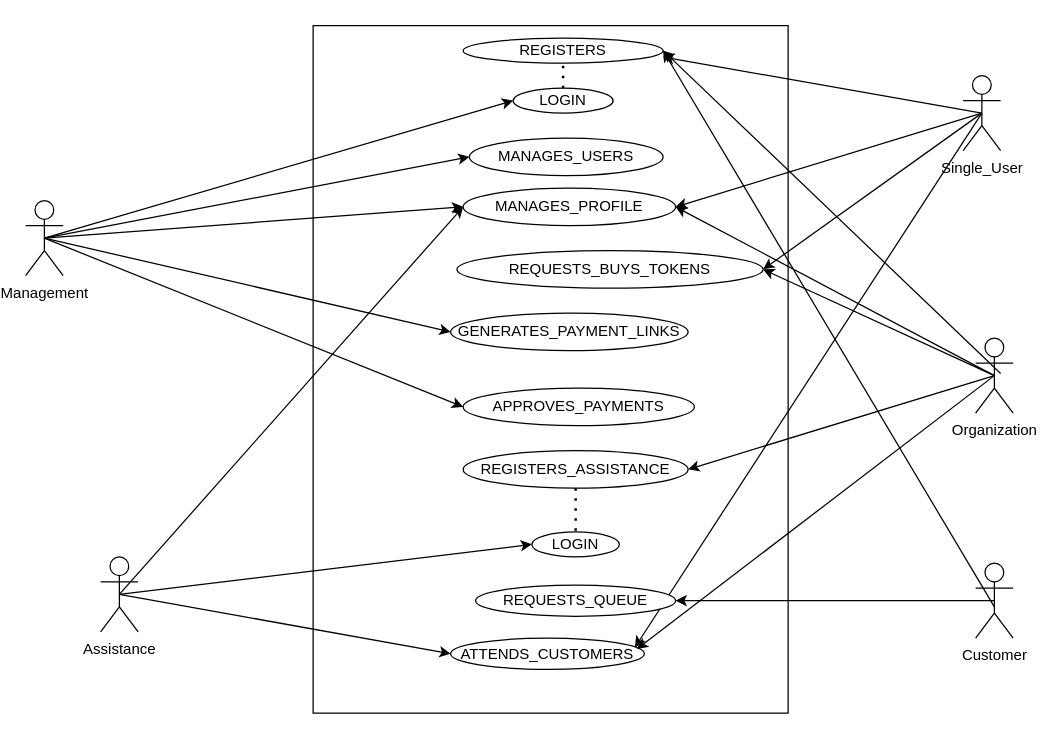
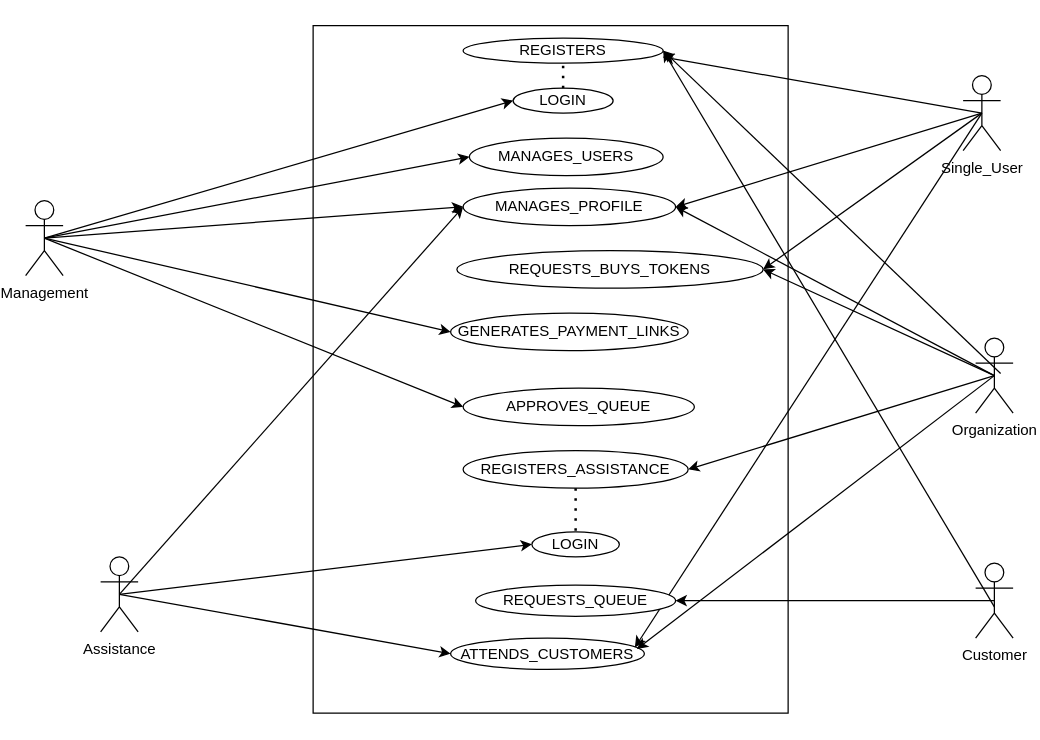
  <mxCell id="0" />
  <mxCell id="1" parent="0" />
  <mxCell id="2" value="Management&lt;div&gt;&lt;br&gt;&lt;/div&gt;" style="shape=umlActor;verticalLabelPosition=bottom;verticalAlign=top;html=1;outlineConnect=0;" vertex="1" parent="1"><mxGeometry x="20" y="160" width="30" height="60" as="geometry" /></mxCell>
  <mxCell id="3" value="&lt;div&gt;Single_User&lt;/div&gt;" style="shape=umlActor;verticalLabelPosition=bottom;verticalAlign=top;html=1;outlineConnect=0;" vertex="1" parent="1"><mxGeometry x="770" y="60" width="30" height="60" as="geometry" /></mxCell>
  <mxCell id="4" value="&lt;div&gt;Organization&lt;/div&gt;" style="shape=umlActor;verticalLabelPosition=bottom;verticalAlign=top;html=1;outlineConnect=0;" vertex="1" parent="1"><mxGeometry x="780" y="270" width="30" height="60" as="geometry" /></mxCell>
  <mxCell id="5" value="" style="rounded=0;whiteSpace=wrap;html=1;" vertex="1" parent="1"><mxGeometry x="250" y="20" width="380" height="550" as="geometry" /></mxCell>
  <mxCell id="6" value="REGISTERS" style="ellipse;whiteSpace=wrap;html=1;" vertex="1" parent="1"><mxGeometry x="370" y="30" width="160" height="20" as="geometry" /></mxCell>
  <mxCell id="7" value="" style="endArrow=classic;html=1;rounded=0;exitX=0.5;exitY=0.5;exitDx=0;exitDy=0;exitPerimeter=0;entryX=0.998;entryY=0.753;entryDx=0;entryDy=0;entryPerimeter=0;" edge="1" parent="1" source="3" target="6"><mxGeometry width="50" height="50" relative="1" as="geometry"><mxPoint x="430" y="300" as="sourcePoint" /><mxPoint x="530" y="51" as="targetPoint" /></mxGeometry></mxCell>
  <mxCell id="8" value="" style="endArrow=classic;html=1;rounded=0;entryX=1;entryY=0.5;entryDx=0;entryDy=0;exitX=0.5;exitY=0.5;exitDx=0;exitDy=0;exitPerimeter=0;" edge="1" parent="1" target="6"><mxGeometry width="50" height="50" relative="1" as="geometry"><mxPoint x="800" y="298.31" as="sourcePoint" /><mxPoint x="526.18" y="50" as="targetPoint" /></mxGeometry></mxCell>
  <mxCell id="9" value="LOGIN" style="ellipse;whiteSpace=wrap;html=1;" vertex="1" parent="1"><mxGeometry x="410" y="70" width="80" height="20" as="geometry" /></mxCell>
  <mxCell id="10" value="" style="endArrow=none;dashed=1;html=1;dashPattern=1 3;strokeWidth=2;rounded=0;exitX=0.5;exitY=0;exitDx=0;exitDy=0;entryX=0.5;entryY=1;entryDx=0;entryDy=0;" edge="1" parent="1" source="9" target="6"><mxGeometry width="50" height="50" relative="1" as="geometry"><mxPoint x="430" y="300" as="sourcePoint" /><mxPoint x="440" y="80" as="targetPoint" /></mxGeometry></mxCell>
  <mxCell id="11" value="REQUESTS_BUYS_TOKENS" style="ellipse;whiteSpace=wrap;html=1;" vertex="1" parent="1"><mxGeometry x="365" y="200" width="245" height="30" as="geometry" /></mxCell>
  <mxCell id="12" value="" style="endArrow=classic;html=1;rounded=0;entryX=1;entryY=0.5;entryDx=0;entryDy=0;exitX=0.5;exitY=0.5;exitDx=0;exitDy=0;exitPerimeter=0;" edge="1" parent="1" source="3" target="11"><mxGeometry width="50" height="50" relative="1" as="geometry"><mxPoint x="430" y="300" as="sourcePoint" /><mxPoint x="480" y="250" as="targetPoint" /></mxGeometry></mxCell>
  <mxCell id="13" value="" style="endArrow=classic;html=1;rounded=0;exitX=0.5;exitY=0.5;exitDx=0;exitDy=0;exitPerimeter=0;entryX=1;entryY=0.5;entryDx=0;entryDy=0;" edge="1" parent="1" source="4" target="11"><mxGeometry width="50" height="50" relative="1" as="geometry"><mxPoint x="430" y="300" as="sourcePoint" /><mxPoint x="480" y="250" as="targetPoint" /></mxGeometry></mxCell>
  <mxCell id="14" value="" style="endArrow=classic;html=1;rounded=0;exitX=0.5;exitY=0.5;exitDx=0;exitDy=0;exitPerimeter=0;entryX=0;entryY=0.5;entryDx=0;entryDy=0;" edge="1" parent="1" source="2" target="9"><mxGeometry width="50" height="50" relative="1" as="geometry"><mxPoint x="430" y="300" as="sourcePoint" /><mxPoint x="480" y="250" as="targetPoint" /></mxGeometry></mxCell>
  <mxCell id="15" value="MANAGES_PROFILE" style="ellipse;whiteSpace=wrap;html=1;" vertex="1" parent="1"><mxGeometry x="370" y="150" width="170" height="30" as="geometry" /></mxCell>
  <mxCell id="16" value="" style="endArrow=classic;html=1;rounded=0;exitX=0.5;exitY=0.5;exitDx=0;exitDy=0;exitPerimeter=0;entryX=0;entryY=0.5;entryDx=0;entryDy=0;" edge="1" parent="1" source="2" target="15"><mxGeometry width="50" height="50" relative="1" as="geometry"><mxPoint x="430" y="300" as="sourcePoint" /><mxPoint x="480" y="250" as="targetPoint" /></mxGeometry></mxCell>
  <mxCell id="17" value="" style="endArrow=classic;html=1;rounded=0;entryX=1;entryY=0.5;entryDx=0;entryDy=0;exitX=0.5;exitY=0.5;exitDx=0;exitDy=0;exitPerimeter=0;" edge="1" parent="1" source="3" target="15"><mxGeometry width="50" height="50" relative="1" as="geometry"><mxPoint x="430" y="300" as="sourcePoint" /><mxPoint x="480" y="250" as="targetPoint" /></mxGeometry></mxCell>
  <mxCell id="18" value="" style="endArrow=classic;html=1;rounded=0;entryX=1;entryY=0.5;entryDx=0;entryDy=0;exitX=0.5;exitY=0.5;exitDx=0;exitDy=0;exitPerimeter=0;" edge="1" parent="1" source="4" target="15"><mxGeometry width="50" height="50" relative="1" as="geometry"><mxPoint x="430" y="300" as="sourcePoint" /><mxPoint x="480" y="250" as="targetPoint" /></mxGeometry></mxCell>
  <mxCell id="19" value="Assistance" style="shape=umlActor;verticalLabelPosition=bottom;verticalAlign=top;html=1;outlineConnect=0;" vertex="1" parent="1"><mxGeometry x="80" y="445" width="30" height="60" as="geometry" /></mxCell>
  <mxCell id="20" value="REGISTERS_ASSISTANCE" style="ellipse;whiteSpace=wrap;html=1;" vertex="1" parent="1"><mxGeometry x="370" y="360" width="180" height="30" as="geometry" /></mxCell>
  <mxCell id="21" value="LOGIN" style="ellipse;whiteSpace=wrap;html=1;" vertex="1" parent="1"><mxGeometry x="425" y="425" width="70" height="20" as="geometry" /></mxCell>
  <mxCell id="22" value="" style="endArrow=none;dashed=1;html=1;dashPattern=1 3;strokeWidth=2;rounded=0;exitX=0.5;exitY=1;exitDx=0;exitDy=0;" edge="1" parent="1" source="20" target="21"><mxGeometry width="50" height="50" relative="1" as="geometry"><mxPoint x="430" y="300" as="sourcePoint" /><mxPoint x="480" y="250" as="targetPoint" /></mxGeometry></mxCell>
  <mxCell id="23" value="" style="endArrow=classic;html=1;rounded=0;exitX=0.5;exitY=0.5;exitDx=0;exitDy=0;exitPerimeter=0;entryX=0;entryY=0.5;entryDx=0;entryDy=0;" edge="1" parent="1" source="19" target="21"><mxGeometry width="50" height="50" relative="1" as="geometry"><mxPoint x="430" y="300" as="sourcePoint" /><mxPoint x="480" y="250" as="targetPoint" /></mxGeometry></mxCell>
  <mxCell id="24" value="MANAGES_USERS" style="ellipse;whiteSpace=wrap;html=1;" vertex="1" parent="1"><mxGeometry x="375" y="110" width="155" height="30" as="geometry" /></mxCell>
  <mxCell id="25" value="" style="endArrow=classic;html=1;rounded=0;exitX=0.5;exitY=0.5;exitDx=0;exitDy=0;exitPerimeter=0;entryX=0;entryY=0.5;entryDx=0;entryDy=0;" edge="1" parent="1" source="2" target="24"><mxGeometry width="50" height="50" relative="1" as="geometry"><mxPoint x="430" y="300" as="sourcePoint" /><mxPoint x="480" y="250" as="targetPoint" /></mxGeometry></mxCell>
  <mxCell id="26" value="ATTENDS_CUSTOMERS" style="ellipse;whiteSpace=wrap;html=1;" vertex="1" parent="1"><mxGeometry x="360" y="510" width="155" height="25" as="geometry" /></mxCell>
  <mxCell id="27" value="" style="endArrow=classic;html=1;rounded=0;entryX=0.961;entryY=0.351;entryDx=0;entryDy=0;entryPerimeter=0;exitX=0.5;exitY=0.5;exitDx=0;exitDy=0;exitPerimeter=0;" edge="1" parent="1" source="4" target="26"><mxGeometry width="50" height="50" relative="1" as="geometry"><mxPoint x="430" y="400" as="sourcePoint" /><mxPoint x="480" y="350" as="targetPoint" /></mxGeometry></mxCell>
  <mxCell id="28" value="" style="endArrow=classic;html=1;rounded=0;entryX=0.951;entryY=0.298;entryDx=0;entryDy=0;entryPerimeter=0;exitX=0.5;exitY=0.5;exitDx=0;exitDy=0;exitPerimeter=0;" edge="1" parent="1" source="3" target="26"><mxGeometry width="50" height="50" relative="1" as="geometry"><mxPoint x="780" y="94" as="sourcePoint" /><mxPoint x="570" y="220" as="targetPoint" /><Array as="points" /></mxGeometry></mxCell>
  <mxCell id="29" value="" style="endArrow=classic;html=1;rounded=0;exitX=0.5;exitY=0.5;exitDx=0;exitDy=0;exitPerimeter=0;entryX=0;entryY=0.5;entryDx=0;entryDy=0;" edge="1" parent="1" source="19" target="26"><mxGeometry width="50" height="50" relative="1" as="geometry"><mxPoint x="430" y="400" as="sourcePoint" /><mxPoint x="480" y="350" as="targetPoint" /></mxGeometry></mxCell>
  <mxCell id="30" value="" style="endArrow=classic;html=1;rounded=0;entryX=0;entryY=0.5;entryDx=0;entryDy=0;exitX=0.5;exitY=0.5;exitDx=0;exitDy=0;exitPerimeter=0;" edge="1" parent="1" source="19" target="15"><mxGeometry width="50" height="50" relative="1" as="geometry"><mxPoint x="430" y="400" as="sourcePoint" /><mxPoint x="480" y="350" as="targetPoint" /></mxGeometry></mxCell>
  <mxCell id="31" value="GENERATES_PAYMENT_LINKS" style="ellipse;whiteSpace=wrap;html=1;" vertex="1" parent="1"><mxGeometry x="360" y="250" width="190" height="30" as="geometry" /></mxCell>
  <mxCell id="32" value="" style="endArrow=classic;html=1;rounded=0;exitX=0.5;exitY=0.5;exitDx=0;exitDy=0;exitPerimeter=0;entryX=0;entryY=0.5;entryDx=0;entryDy=0;" edge="1" parent="1" source="2" target="31"><mxGeometry width="50" height="50" relative="1" as="geometry"><mxPoint x="430" y="290" as="sourcePoint" /><mxPoint x="480" y="240" as="targetPoint" /></mxGeometry></mxCell>
- <mxCell id="33" value="APPROVES_PAYMENTS" style="ellipse;whiteSpace=wrap;html=1;" vertex="1" parent="1"><mxGeometry x="370" y="310" width="185" height="30" as="geometry" /></mxCell>
+ <mxCell id="33" value="APPROVES_QUEUE" style="ellipse;whiteSpace=wrap;html=1;" vertex="1" parent="1"><mxGeometry x="370" y="310" width="185" height="30" as="geometry" /></mxCell>
  <mxCell id="34" value="" style="endArrow=classic;html=1;rounded=0;exitX=0.5;exitY=0.5;exitDx=0;exitDy=0;exitPerimeter=0;entryX=0;entryY=0.5;entryDx=0;entryDy=0;" edge="1" parent="1" source="2" target="33"><mxGeometry width="50" height="50" relative="1" as="geometry"><mxPoint x="430" y="290" as="sourcePoint" /><mxPoint x="480" y="240" as="targetPoint" /></mxGeometry></mxCell>
  <mxCell id="35" value="Customer" style="shape=umlActor;verticalLabelPosition=bottom;verticalAlign=top;html=1;outlineConnect=0;" vertex="1" parent="1"><mxGeometry x="780" y="450" width="30" height="60" as="geometry" /></mxCell>
  <mxCell id="36" value="" style="endArrow=classic;html=1;rounded=0;exitX=0.5;exitY=0.5;exitDx=0;exitDy=0;exitPerimeter=0;entryX=1;entryY=0.5;entryDx=0;entryDy=0;" edge="1" parent="1" target="6"><mxGeometry width="50" height="50" relative="1" as="geometry"><mxPoint x="795" y="485" as="sourcePoint" /><mxPoint x="530" y="45" as="targetPoint" /></mxGeometry></mxCell>
  <mxCell id="37" value="" style="endArrow=classic;html=1;rounded=0;entryX=1;entryY=0.5;entryDx=0;entryDy=0;exitX=0.5;exitY=0.5;exitDx=0;exitDy=0;exitPerimeter=0;" edge="1" parent="1" source="4" target="20"><mxGeometry width="50" height="50" relative="1" as="geometry"><mxPoint x="770" y="310" as="sourcePoint" /><mxPoint x="440" y="390" as="targetPoint" /></mxGeometry></mxCell>
  <mxCell id="38" value="REQUESTS_QUEUE" style="ellipse;whiteSpace=wrap;html=1;" vertex="1" parent="1"><mxGeometry x="380" y="467.5" width="160" height="25" as="geometry" /></mxCell>
  <mxCell id="39" value="" style="endArrow=classic;html=1;rounded=0;exitX=0.5;exitY=0.5;exitDx=0;exitDy=0;exitPerimeter=0;entryX=1;entryY=0.5;entryDx=0;entryDy=0;" edge="1" parent="1" source="35" target="38"><mxGeometry width="50" height="50" relative="1" as="geometry"><mxPoint x="390" y="340" as="sourcePoint" /><mxPoint x="440" y="290" as="targetPoint" /></mxGeometry></mxCell>
